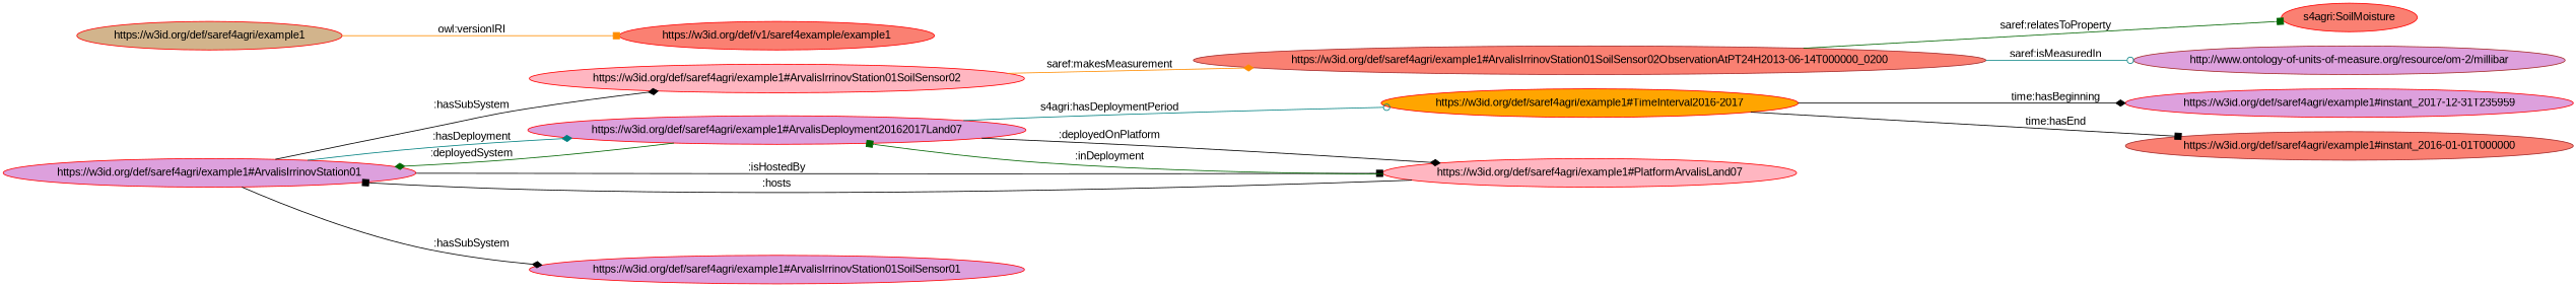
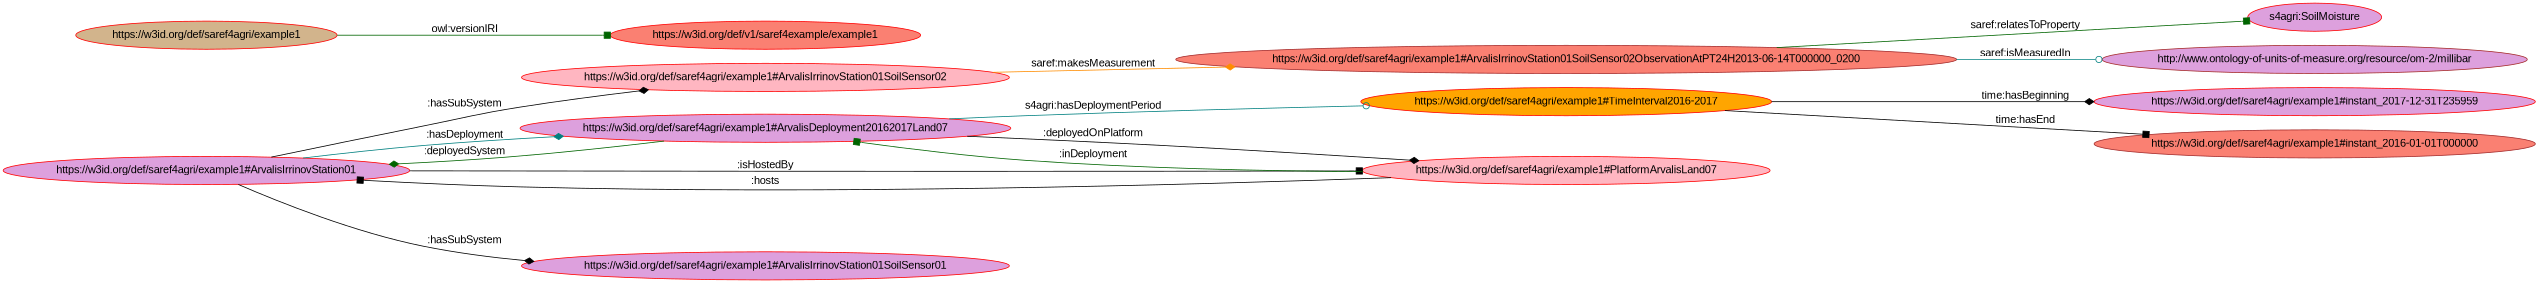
  digraph {
    fontname="Liberation Sans"
    rankdir=LR
    node [color=red fillcolor=plum fontname="Liberation Sans" style=filled]
    edge [arrowhead=diamond color=black fontname="Liberation Sans"]
    "https://w3id.org/def/saref4agri/example1#ArvalisIrrinovStation01SoilSensor02ObservationAtPT24H2013-06-14T000000_0200" [color=brown fillcolor=salmon]
-   "s4agri:SoilMoisture" [fillcolor=salmon]
+   "s4agri:SoilMoisture"
    "http://www.ontology-of-units-of-measure.org/resource/om-2/millibar" [color=brown]
    "https://w3id.org/def/saref4agri/example1#ArvalisIrrinovStation01SoilSensor02" [fillcolor=lightpink]
    "https://w3id.org/def/saref4agri/example1#TimeInterval2016-2017" [fillcolor=orange]
    "https://w3id.org/def/saref4agri/example1#instant_2017-12-31T235959"
    "https://w3id.org/def/saref4agri/example1#instant_2016-01-01T000000" [color=brown fillcolor=salmon]
    "https://w3id.org/def/saref4agri/example1#ArvalisDeployment20162017Land07"
    "https://w3id.org/def/saref4agri/example1#ArvalisIrrinovStation01"
    "https://w3id.org/def/saref4agri/example1#PlatformArvalisLand07" [fillcolor=lightpink]
    "https://w3id.org/def/saref4agri/example1#ArvalisIrrinovStation01SoilSensor01"
    "https://w3id.org/def/saref4agri/example1" [fillcolor=tan]
    n13 [fillcolor=salmon label="https://w3id.org/def/v1/saref4example/example1"]
    "https://w3id.org/def/saref4agri/example1#ArvalisIrrinovStation01SoilSensor02ObservationAtPT24H2013-06-14T000000_0200" -> "s4agri:SoilMoisture" [arrowhead=box color=darkgreen label="saref:relatesToProperty"]
    "https://w3id.org/def/saref4agri/example1#ArvalisIrrinovStation01SoilSensor02ObservationAtPT24H2013-06-14T000000_0200" -> "http://www.ontology-of-units-of-measure.org/resource/om-2/millibar" [arrowhead=odot color=teal label="saref:isMeasuredIn"]
    "https://w3id.org/def/saref4agri/example1#ArvalisIrrinovStation01SoilSensor02" -> "https://w3id.org/def/saref4agri/example1#ArvalisIrrinovStation01SoilSensor02ObservationAtPT24H2013-06-14T000000_0200" [color=darkorange label="saref:makesMeasurement"]
    "https://w3id.org/def/saref4agri/example1#TimeInterval2016-2017" -> "https://w3id.org/def/saref4agri/example1#instant_2017-12-31T235959" [label="time:hasBeginning"]
    "https://w3id.org/def/saref4agri/example1#TimeInterval2016-2017" -> "https://w3id.org/def/saref4agri/example1#instant_2016-01-01T000000" [arrowhead=box label="time:hasEnd"]
    "https://w3id.org/def/saref4agri/example1#ArvalisDeployment20162017Land07" -> "https://w3id.org/def/saref4agri/example1#TimeInterval2016-2017" [arrowhead=odot color=teal label="s4agri:hasDeploymentPeriod"]
    "https://w3id.org/def/saref4agri/example1#ArvalisDeployment20162017Land07" -> "https://w3id.org/def/saref4agri/example1#ArvalisIrrinovStation01" [color=darkgreen label=":deployedSystem"]
    "https://w3id.org/def/saref4agri/example1#ArvalisDeployment20162017Land07" -> "https://w3id.org/def/saref4agri/example1#PlatformArvalisLand07" [label=":deployedOnPlatform"]
    "https://w3id.org/def/saref4agri/example1#ArvalisIrrinovStation01" -> "https://w3id.org/def/saref4agri/example1#ArvalisIrrinovStation01SoilSensor02" [label=":hasSubSystem"]
    "https://w3id.org/def/saref4agri/example1#ArvalisIrrinovStation01" -> "https://w3id.org/def/saref4agri/example1#ArvalisDeployment20162017Land07" [color=teal label=":hasDeployment"]
    "https://w3id.org/def/saref4agri/example1#ArvalisIrrinovStation01" -> "https://w3id.org/def/saref4agri/example1#PlatformArvalisLand07" [arrowhead=box label=":isHostedBy"]
    "https://w3id.org/def/saref4agri/example1#ArvalisIrrinovStation01" -> "https://w3id.org/def/saref4agri/example1#ArvalisIrrinovStation01SoilSensor01" [label=":hasSubSystem"]
    "https://w3id.org/def/saref4agri/example1#PlatformArvalisLand07" -> "https://w3id.org/def/saref4agri/example1#ArvalisDeployment20162017Land07" [arrowhead=box color=darkgreen label=":inDeployment"]
    "https://w3id.org/def/saref4agri/example1#PlatformArvalisLand07" -> "https://w3id.org/def/saref4agri/example1#ArvalisIrrinovStation01" [arrowhead=box label=":hosts"]
-   "https://w3id.org/def/saref4agri/example1" -> n13 [arrowhead=box color=darkorange label="owl:versionIRI"]
+   "https://w3id.org/def/saref4agri/example1" -> n13 [arrowhead=box color=darkgreen label="owl:versionIRI"]
  }
